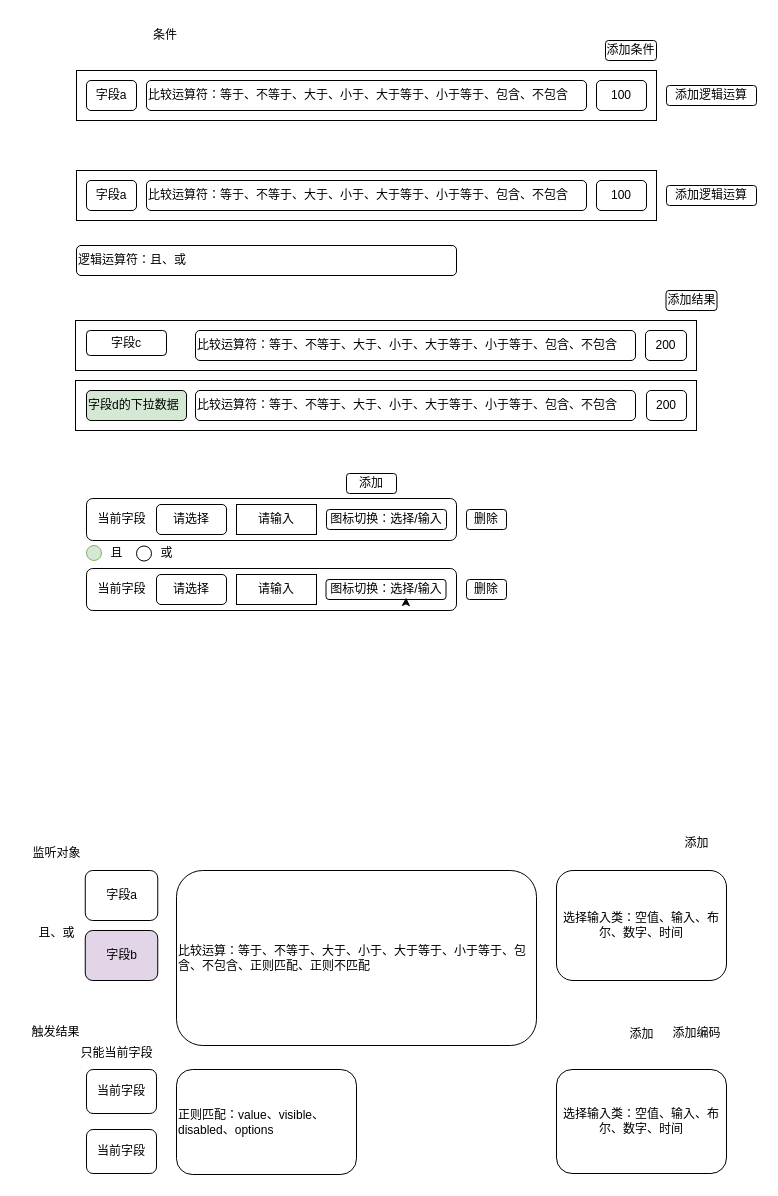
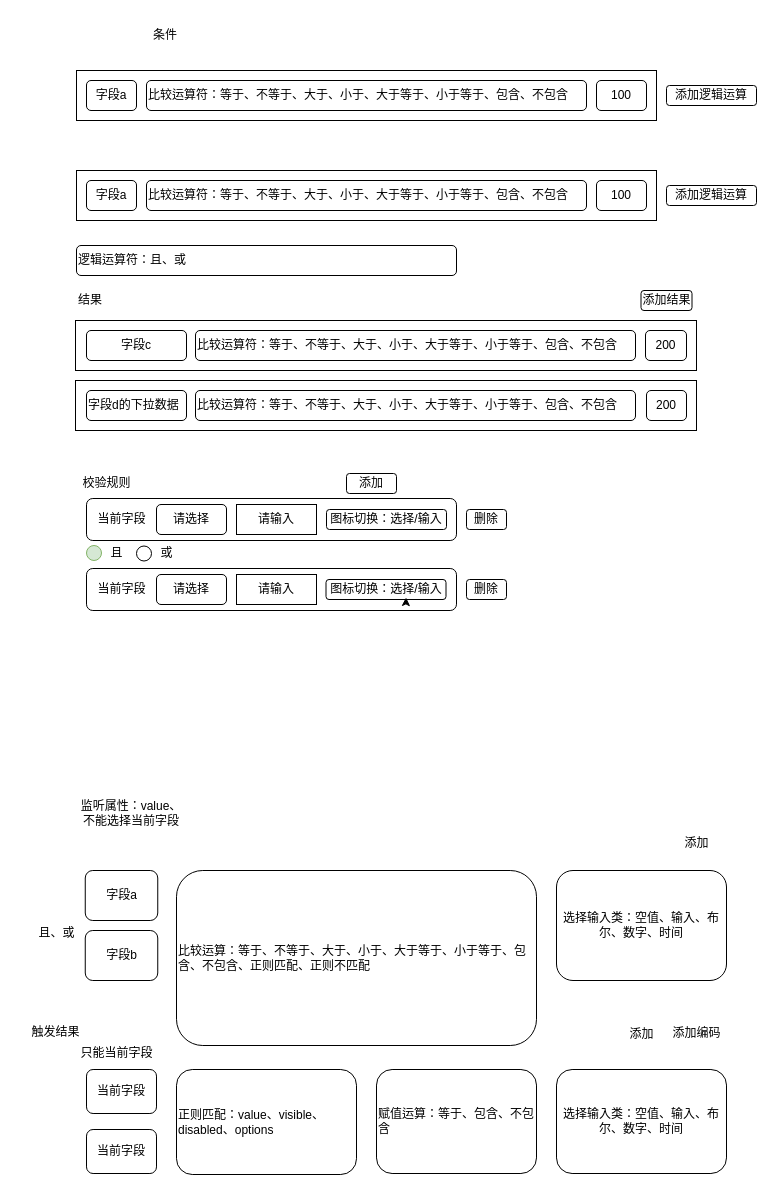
  <mxCell id="0" />
  <mxCell id="1" parent="0" />
  <mxCell id="2" value="" style="ellipse;whiteSpace=wrap;html=1;aspect=fixed;fillColor=#d5e8d4;strokeColor=#82b366;" parent="1" vertex="1"><mxGeometry x="86" y="545" width="15" height="15" as="geometry" /></mxCell>
  <mxCell id="3" value="" style="rounded=0;whiteSpace=wrap;html=1;" parent="1" vertex="1"><mxGeometry x="75" y="380" width="621" height="50" as="geometry" /></mxCell>
  <mxCell id="4" value="" style="rounded=0;whiteSpace=wrap;html=1;" parent="1" vertex="1"><mxGeometry x="76" y="70" width="580" height="50" as="geometry" /></mxCell>
  <mxCell id="5" value="条件" style="text;html=1;align=left;verticalAlign=middle;whiteSpace=wrap;rounded=0;" parent="1" vertex="1"><mxGeometry x="151" y="20" width="60" height="30" as="geometry" /></mxCell>
- <mxCell id="6" value="添加条件" style="rounded=1;whiteSpace=wrap;html=1;" parent="1" vertex="1"><mxGeometry x="605" y="40" width="51" height="20" as="geometry" /></mxCell>
- <mxCell id="8" value="&lt;div style=&quot;text-align: left;&quot;&gt;&lt;span style=&quot;background-color: initial; text-align: center;&quot;&gt;添加结果&lt;/span&gt;&lt;/div&gt;" style="rounded=1;whiteSpace=wrap;html=1;" parent="1" vertex="1"><mxGeometry x="665.5" y="290" width="51" height="20" as="geometry" /></mxCell>
+ <mxCell id="7" value="结果" style="text;html=1;align=left;verticalAlign=middle;whiteSpace=wrap;rounded=0;" parent="1" vertex="1"><mxGeometry x="76" y="285" width="60" height="30" as="geometry" /></mxCell>
+ <mxCell id="8" value="&lt;div style=&quot;text-align: left;&quot;&gt;&lt;span style=&quot;background-color: initial; text-align: center;&quot;&gt;添加结果&lt;/span&gt;&lt;/div&gt;" style="rounded=1;whiteSpace=wrap;html=1;" parent="1" vertex="1"><mxGeometry x="640.5" y="290" width="51" height="20" as="geometry" /></mxCell>
  <mxCell id="9" value="逻辑运算符：且、或" style="rounded=1;whiteSpace=wrap;html=1;align=left;" parent="1" vertex="1"><mxGeometry x="76" y="245" width="380" height="30" as="geometry" /></mxCell>
- <mxCell id="10" value="字段d的下拉数据" style="rounded=1;whiteSpace=wrap;html=1;align=left;fillColor=#d5e8d4;" parent="1" vertex="1"><mxGeometry x="86" y="390" width="100" height="30" as="geometry" /></mxCell>
+ <mxCell id="10" value="字段d的下拉数据" style="rounded=1;whiteSpace=wrap;html=1;align=left;" parent="1" vertex="1"><mxGeometry x="86" y="390" width="100" height="30" as="geometry" /></mxCell>
  <mxCell id="11" value="字段a" style="rounded=1;whiteSpace=wrap;html=1;align=center;" parent="1" vertex="1"><mxGeometry x="86" y="80" width="50" height="30" as="geometry" /></mxCell>
  <mxCell id="12" value="比较运算符：等于、不等于、大于、小于、大于等于、小于等于、包含、不包含" style="rounded=1;whiteSpace=wrap;html=1;align=left;" parent="1" vertex="1"><mxGeometry x="146" y="80" width="440" height="30" as="geometry" /></mxCell>
  <mxCell id="13" value="&lt;div&gt;100&lt;/div&gt;" style="rounded=1;whiteSpace=wrap;html=1;align=center;" parent="1" vertex="1"><mxGeometry x="596" y="80" width="50" height="30" as="geometry" /></mxCell>
  <mxCell id="14" value="比较运算符：等于、不等于、大于、小于、大于等于、小于等于、包含、不包含" style="rounded=1;whiteSpace=wrap;html=1;align=left;" parent="1" vertex="1"><mxGeometry x="195" y="390" width="440" height="30" as="geometry" /></mxCell>
  <mxCell id="15" value="200" style="rounded=1;whiteSpace=wrap;html=1;align=center;" parent="1" vertex="1"><mxGeometry x="646" y="390" width="40" height="30" as="geometry" /></mxCell>
  <mxCell id="16" value="" style="rounded=0;whiteSpace=wrap;html=1;" parent="1" vertex="1"><mxGeometry x="75" y="320" width="621" height="50" as="geometry" /></mxCell>
- <mxCell id="17" value="字段c" style="rounded=1;whiteSpace=wrap;html=1;align=center;" parent="1" vertex="1"><mxGeometry x="86" y="330" width="80" height="25" as="geometry" /></mxCell>
+ <mxCell id="17" value="字段c" style="rounded=1;whiteSpace=wrap;html=1;align=center;" parent="1" vertex="1"><mxGeometry x="86" y="330" width="100" height="30" as="geometry" /></mxCell>
  <mxCell id="18" value="比较运算符：等于、不等于、大于、小于、大于等于、小于等于、包含、不包含" style="rounded=1;whiteSpace=wrap;html=1;align=left;" parent="1" vertex="1"><mxGeometry x="195" y="330" width="440" height="30" as="geometry" /></mxCell>
  <mxCell id="19" value="200" style="rounded=1;whiteSpace=wrap;html=1;align=center;" parent="1" vertex="1"><mxGeometry x="645" y="330" width="41" height="30" as="geometry" /></mxCell>
  <mxCell id="20" value="添加逻辑运算" style="rounded=1;whiteSpace=wrap;html=1;" parent="1" vertex="1"><mxGeometry x="666" y="85" width="90" height="20" as="geometry" /></mxCell>
  <mxCell id="21" value="" style="rounded=0;whiteSpace=wrap;html=1;" parent="1" vertex="1"><mxGeometry x="76" y="170" width="580" height="50" as="geometry" /></mxCell>
  <mxCell id="22" value="字段a" style="rounded=1;whiteSpace=wrap;html=1;align=center;" parent="1" vertex="1"><mxGeometry x="86" y="180" width="50" height="30" as="geometry" /></mxCell>
  <mxCell id="23" value="比较运算符：等于、不等于、大于、小于、大于等于、小于等于、包含、不包含" style="rounded=1;whiteSpace=wrap;html=1;align=left;" parent="1" vertex="1"><mxGeometry x="146" y="180" width="440" height="30" as="geometry" /></mxCell>
  <mxCell id="24" value="&lt;div&gt;100&lt;/div&gt;" style="rounded=1;whiteSpace=wrap;html=1;align=center;" parent="1" vertex="1"><mxGeometry x="596" y="180" width="50" height="30" as="geometry" /></mxCell>
  <mxCell id="25" value="添加逻辑运算" style="rounded=1;whiteSpace=wrap;html=1;" parent="1" vertex="1"><mxGeometry x="666" y="185" width="90" height="20" as="geometry" /></mxCell>
+ <mxCell id="26" value="校验规则" style="text;html=1;align=center;verticalAlign=middle;resizable=0;points=[];autosize=1;strokeColor=none;fillColor=none;" parent="1" vertex="1"><mxGeometry x="71" y="468" width="70" height="30" as="geometry" /></mxCell>
  <mxCell id="27" value="" style="rounded=1;whiteSpace=wrap;html=1;" parent="1" vertex="1"><mxGeometry x="86" y="498" width="370" height="42" as="geometry" /></mxCell>
  <mxCell id="28" value="添加" style="rounded=1;whiteSpace=wrap;html=1;" parent="1" vertex="1"><mxGeometry x="346" y="473" width="50" height="20" as="geometry" /></mxCell>
  <mxCell id="29" value="且" style="text;html=1;align=center;verticalAlign=middle;resizable=0;points=[];autosize=1;strokeColor=none;fillColor=none;" parent="1" vertex="1"><mxGeometry x="96" y="538" width="40" height="30" as="geometry" /></mxCell>
  <mxCell id="30" value="或" style="text;html=1;align=center;verticalAlign=middle;resizable=0;points=[];autosize=1;strokeColor=none;fillColor=none;" parent="1" vertex="1"><mxGeometry x="146" y="538" width="40" height="30" as="geometry" /></mxCell>
  <mxCell id="31" value="" style="ellipse;whiteSpace=wrap;html=1;aspect=fixed;" parent="1" vertex="1"><mxGeometry x="136" y="545.5" width="15" height="15" as="geometry" /></mxCell>
  <mxCell id="32" value="当前字段" style="text;html=1;align=center;verticalAlign=middle;resizable=0;points=[];autosize=1;strokeColor=none;fillColor=none;" parent="1" vertex="1"><mxGeometry x="86" y="504" width="70" height="30" as="geometry" /></mxCell>
  <mxCell id="33" value="请选择" style="rounded=1;whiteSpace=wrap;html=1;" parent="1" vertex="1"><mxGeometry x="156" y="504" width="70" height="30" as="geometry" /></mxCell>
  <mxCell id="34" value="请输入" style="rounded=0;whiteSpace=wrap;html=1;" parent="1" vertex="1"><mxGeometry x="236" y="504" width="80" height="30" as="geometry" /></mxCell>
  <mxCell id="35" value="" style="rounded=1;whiteSpace=wrap;html=1;" parent="1" vertex="1"><mxGeometry x="86" y="568" width="370" height="42" as="geometry" /></mxCell>
  <mxCell id="36" value="当前字段" style="text;html=1;align=center;verticalAlign=middle;resizable=0;points=[];autosize=1;strokeColor=none;fillColor=none;" parent="1" vertex="1"><mxGeometry x="86" y="574" width="70" height="30" as="geometry" /></mxCell>
  <mxCell id="37" value="请选择" style="rounded=1;whiteSpace=wrap;html=1;" parent="1" vertex="1"><mxGeometry x="156" y="574" width="70" height="30" as="geometry" /></mxCell>
  <mxCell id="38" value="请输入" style="rounded=0;whiteSpace=wrap;html=1;" parent="1" vertex="1"><mxGeometry x="236" y="574" width="80" height="30" as="geometry" /></mxCell>
  <mxCell id="39" value="删除" style="rounded=1;whiteSpace=wrap;html=1;" parent="1" vertex="1"><mxGeometry x="466" y="509" width="40" height="20" as="geometry" /></mxCell>
  <mxCell id="40" value="删除" style="rounded=1;whiteSpace=wrap;html=1;" parent="1" vertex="1"><mxGeometry x="466" y="579" width="40" height="20" as="geometry" /></mxCell>
  <mxCell id="41" value="图标切换：选择/输入" style="rounded=1;whiteSpace=wrap;html=1;" parent="1" vertex="1"><mxGeometry x="326" y="509" width="120" height="20" as="geometry" /></mxCell>
  <mxCell id="42" value="图标切换：选择/输入" style="rounded=1;whiteSpace=wrap;html=1;" parent="1" vertex="1"><mxGeometry x="325.5" y="579" width="120" height="20" as="geometry" /></mxCell>
  <mxCell id="43" style="edgeStyle=orthogonalEdgeStyle;rounded=0;orthogonalLoop=1;jettySize=auto;html=1;exitX=0.5;exitY=1;exitDx=0;exitDy=0;entryX=0.667;entryY=0.9;entryDx=0;entryDy=0;entryPerimeter=0;" parent="1" source="42" target="42" edge="1"><mxGeometry relative="1" as="geometry" /></mxCell>
  <mxCell id="44" value="字段a" style="rounded=1;whiteSpace=wrap;html=1;" vertex="1" parent="1"><mxGeometry x="84.75" y="870" width="72.5" height="50" as="geometry" /></mxCell>
  <mxCell id="45" value="当前字段" style="rounded=1;whiteSpace=wrap;html=1;" vertex="1" parent="1"><mxGeometry x="86" y="1069" width="70" height="44" as="geometry" /></mxCell>
  <mxCell id="46" value="正则匹配：value、visible、disabled、options" style="rounded=1;whiteSpace=wrap;html=1;align=left;" vertex="1" parent="1"><mxGeometry x="176" y="1069" width="180" height="105" as="geometry" /></mxCell>
- <mxCell id="47" value="字段b" style="rounded=1;whiteSpace=wrap;html=1;fillColor=#e1d5e7;" vertex="1" parent="1"><mxGeometry x="84.75" y="930" width="72.5" height="50" as="geometry" /></mxCell>
+ <mxCell id="47" value="字段b" style="rounded=1;whiteSpace=wrap;html=1;" vertex="1" parent="1"><mxGeometry x="84.75" y="930" width="72.5" height="50" as="geometry" /></mxCell>
  <mxCell id="48" value="当前字段" style="rounded=1;whiteSpace=wrap;html=1;" vertex="1" parent="1"><mxGeometry x="86" y="1129" width="70" height="44" as="geometry" /></mxCell>
- <mxCell id="49" value="监听对象" style="text;html=1;align=center;verticalAlign=middle;resizable=0;points=[];autosize=1;strokeColor=none;fillColor=none;" vertex="1" parent="1"><mxGeometry x="21" y="838" width="70" height="30" as="geometry" /></mxCell>
  <mxCell id="50" value="触发结果" style="text;html=1;align=center;verticalAlign=middle;resizable=0;points=[];autosize=1;strokeColor=none;fillColor=none;" vertex="1" parent="1"><mxGeometry x="20" y="1017" width="70" height="30" as="geometry" /></mxCell>
  <mxCell id="51" value="比较运算：等于、不等于、大于、小于、大于等于、小于等于、包含、不包含、正则匹配、正则不匹配" style="rounded=1;whiteSpace=wrap;html=1;align=left;" vertex="1" parent="1"><mxGeometry x="176" y="870" width="360" height="175" as="geometry" /></mxCell>
  <mxCell id="52" value="选择输入类：空值、输入、布尔、数字、时间" style="rounded=1;whiteSpace=wrap;html=1;" vertex="1" parent="1"><mxGeometry x="556" y="870" width="170" height="110" as="geometry" /></mxCell>
+ <mxCell id="53" value="赋值运算：等于、包含、不包含" style="rounded=1;whiteSpace=wrap;html=1;align=left;" vertex="1" parent="1"><mxGeometry x="376" y="1069" width="160" height="104" as="geometry" /></mxCell>
  <mxCell id="54" value="选择输入类：空值、输入、布尔、数字、时间" style="rounded=1;whiteSpace=wrap;html=1;" vertex="1" parent="1"><mxGeometry x="556" y="1069" width="170" height="104" as="geometry" /></mxCell>
  <mxCell id="55" value="添加" style="text;html=1;align=center;verticalAlign=middle;resizable=0;points=[];autosize=1;strokeColor=none;fillColor=none;" vertex="1" parent="1"><mxGeometry x="671" y="828" width="50" height="30" as="geometry" /></mxCell>
  <mxCell id="56" value="添加" style="text;html=1;align=center;verticalAlign=middle;resizable=0;points=[];autosize=1;strokeColor=none;fillColor=none;" vertex="1" parent="1"><mxGeometry x="616" y="1019" width="50" height="30" as="geometry" /></mxCell>
  <mxCell id="57" value="且、或" style="text;html=1;align=center;verticalAlign=middle;resizable=0;points=[];autosize=1;strokeColor=none;fillColor=none;" vertex="1" parent="1"><mxGeometry x="26" y="918" width="60" height="30" as="geometry" /></mxCell>
+ <mxCell id="58" value="&lt;span style=&quot;text-align: left;&quot;&gt;监听属性：value、不能选择当前字段&lt;/span&gt;" style="text;html=1;align=center;verticalAlign=middle;whiteSpace=wrap;rounded=0;" vertex="1" parent="1"><mxGeometry x="76" y="798" width="110" height="30" as="geometry" /></mxCell>
  <mxCell id="59" value="添加编码" style="text;html=1;align=center;verticalAlign=middle;resizable=0;points=[];autosize=1;strokeColor=none;fillColor=none;" vertex="1" parent="1"><mxGeometry x="661" y="1018" width="70" height="30" as="geometry" /></mxCell>
  <mxCell id="60" value="只能当前字段" style="text;html=1;align=center;verticalAlign=middle;resizable=0;points=[];autosize=1;strokeColor=none;fillColor=none;" vertex="1" parent="1"><mxGeometry x="66" y="1038" width="100" height="30" as="geometry" /></mxCell>
